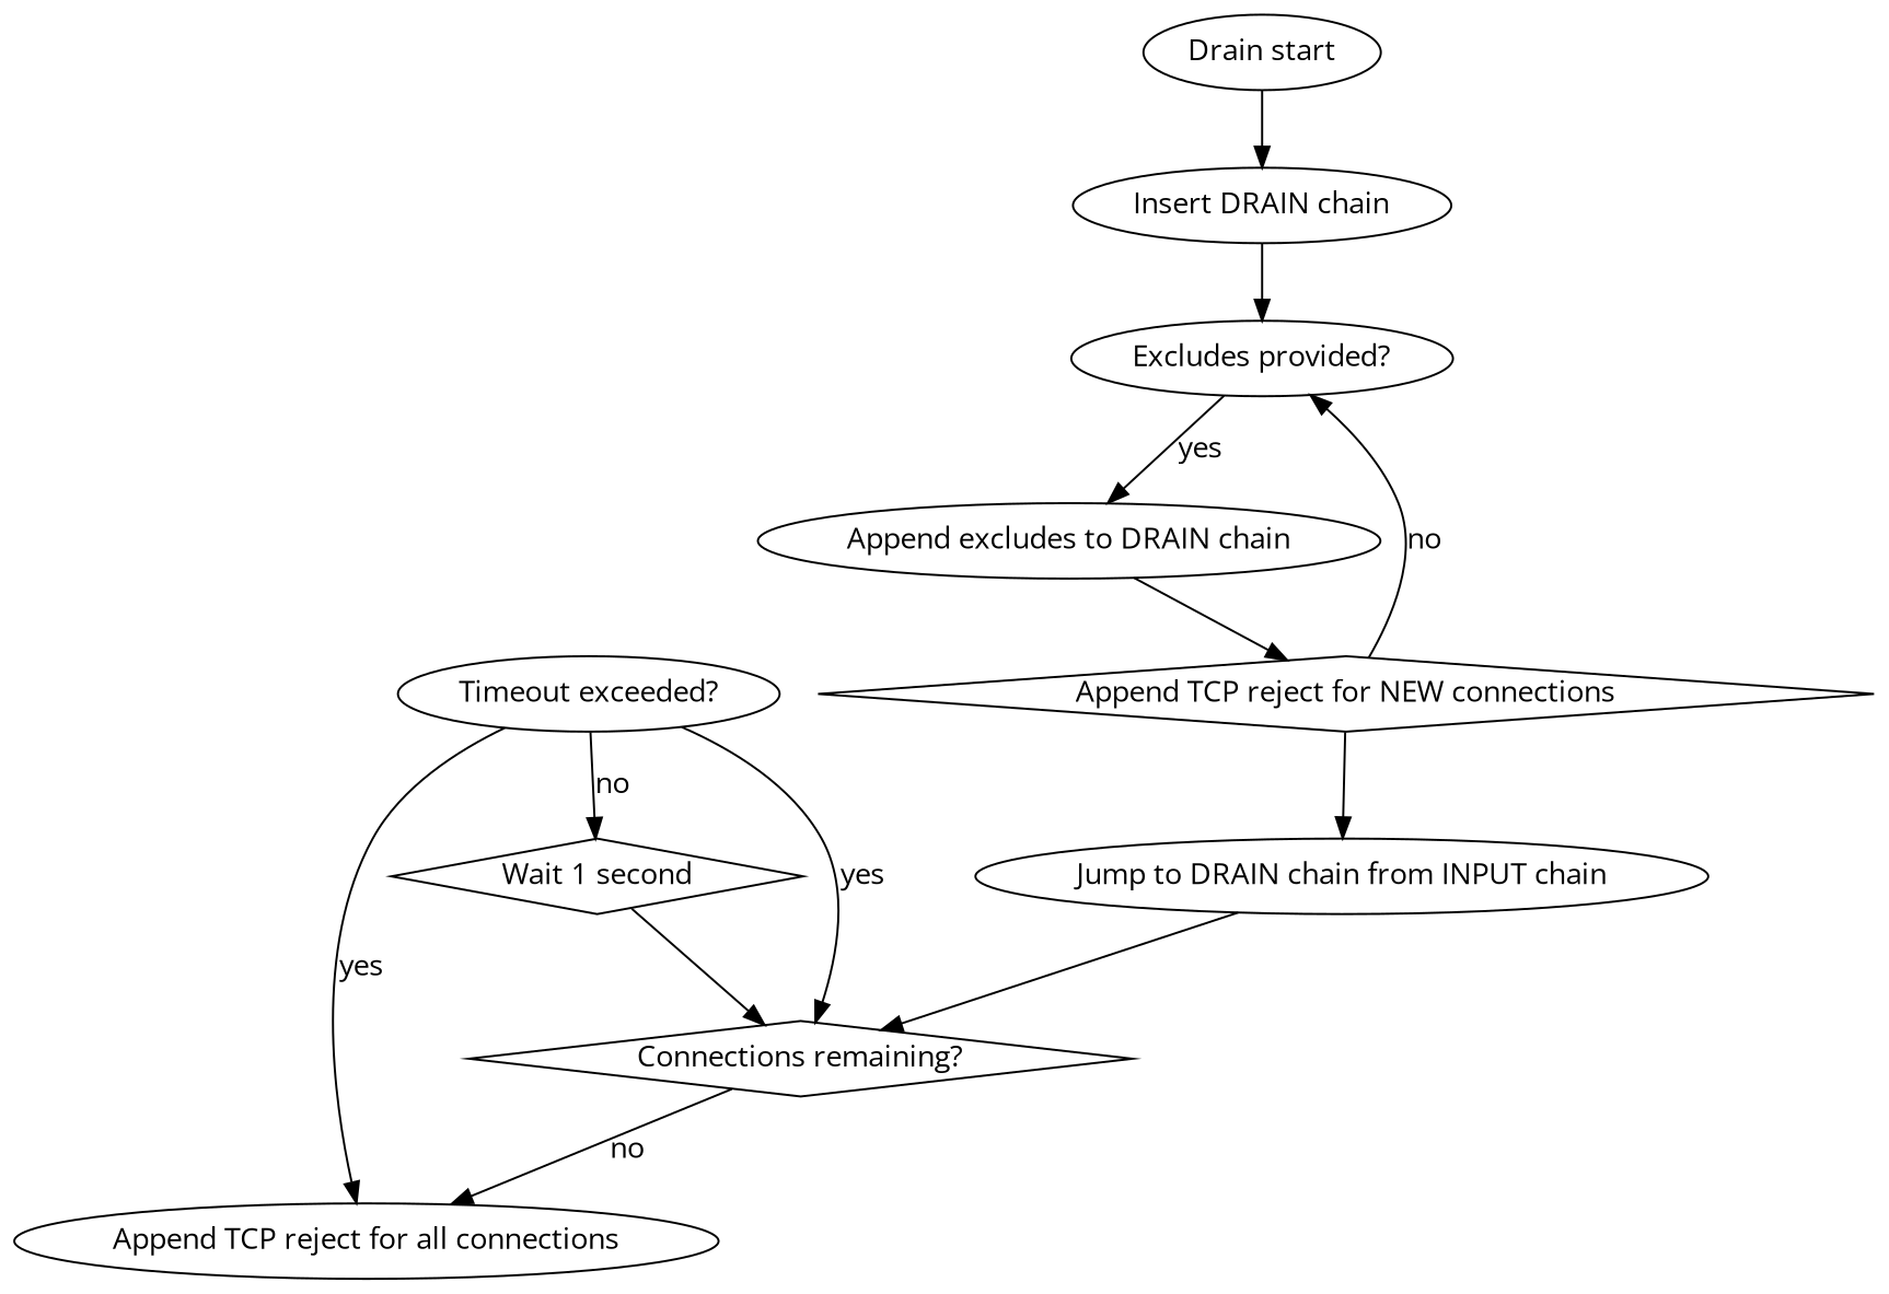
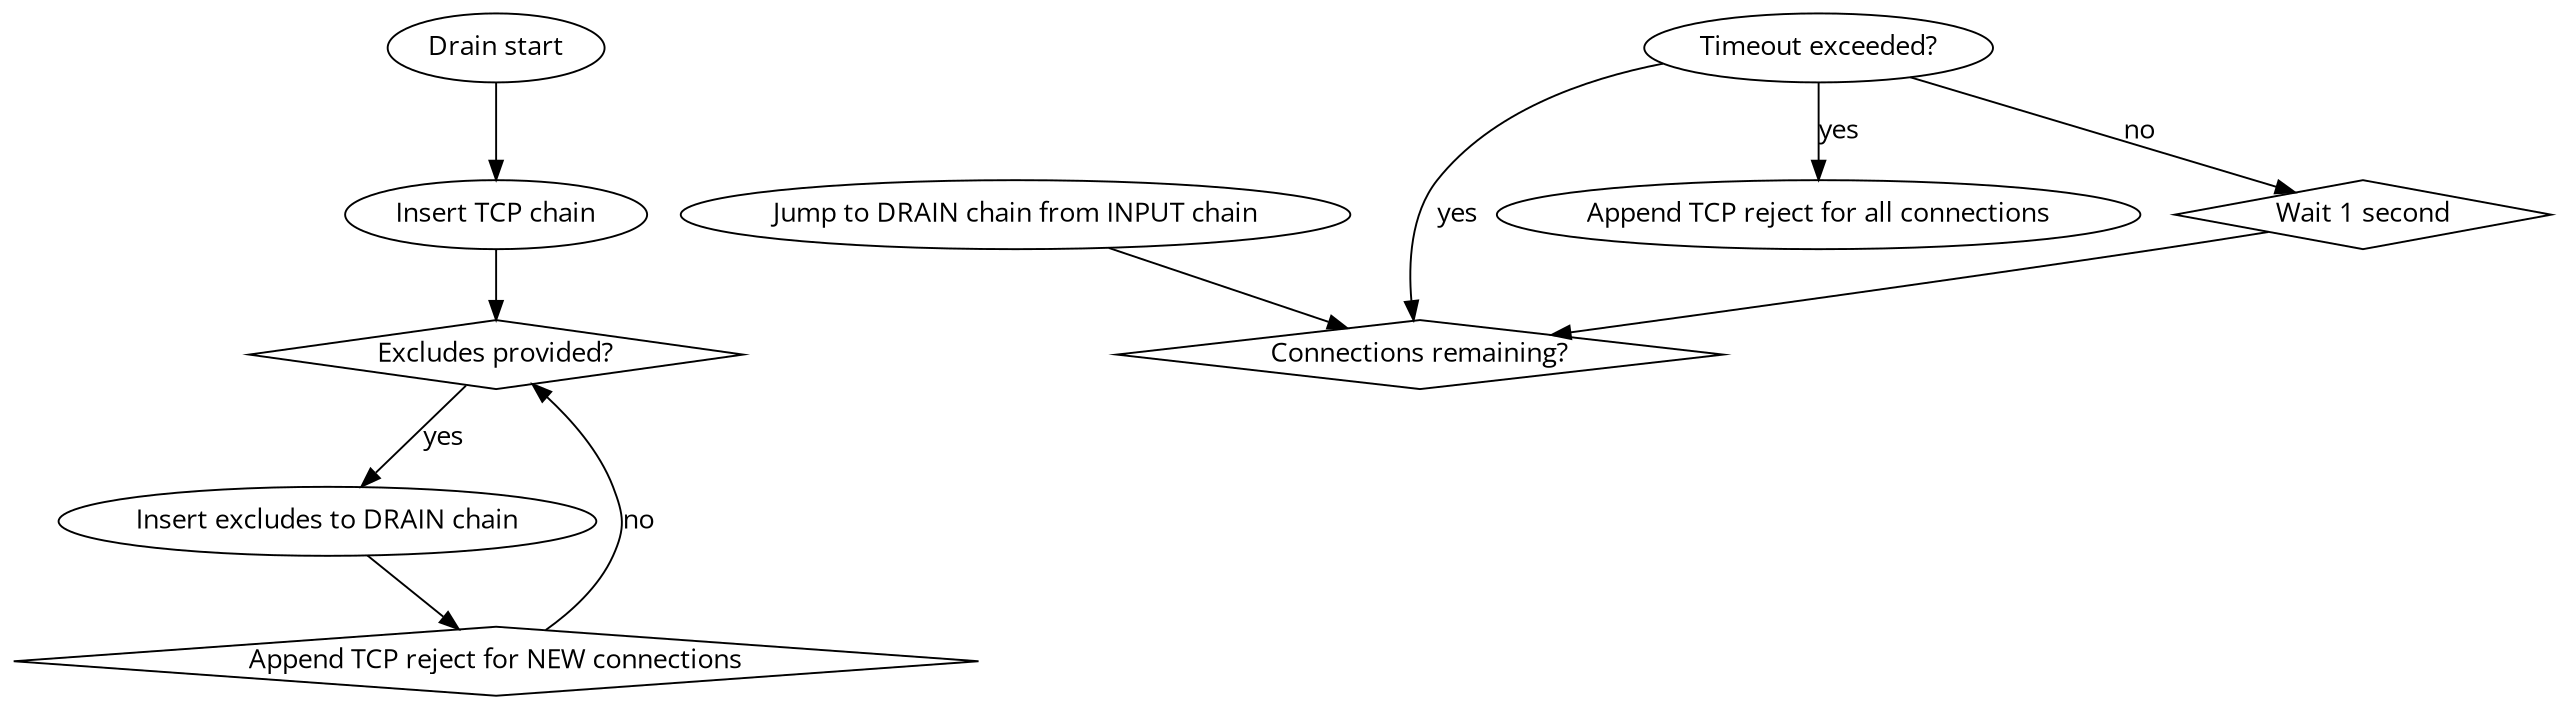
  digraph {
    fontname="Open Sans"
    node [fontname="Open Sans"]
    edge [fontname="Open Sans"]
    n1 [label="Drain start"]
-   n2 [label="Insert DRAIN chain"]
-   n3 [label="Excludes provided?" shape=ellipse]
-   n4 [label="Append excludes to DRAIN chain"]
+   n2 [label="Insert TCP chain"]
+   n3 [label="Excludes provided?" shape=diamond]
+   n4 [label="Insert excludes to DRAIN chain"]
    n5 [label="Append TCP reject for NEW connections" shape=diamond]
    n6 [label="Jump to DRAIN chain from INPUT chain"]
    n7 [label="Connections remaining?" shape=diamond]
    n8 [label="Append TCP reject for all connections"]
    n9 [label="Timeout exceeded?"]
    n10 [label="Wait 1 second" shape=diamond]
    n1 -> n2
    n2 -> n3
    n3 -> n4 [label=yes]
    n4 -> n5
    n5 -> n3 [label=no]
-   n5 -> n6
    n6 -> n7
-   n7 -> n8 [label=no]
    n9 -> n7 [label=yes]
    n9 -> n8 [label=yes]
    n9 -> n10 [label=no]
    n10 -> n7
  }
